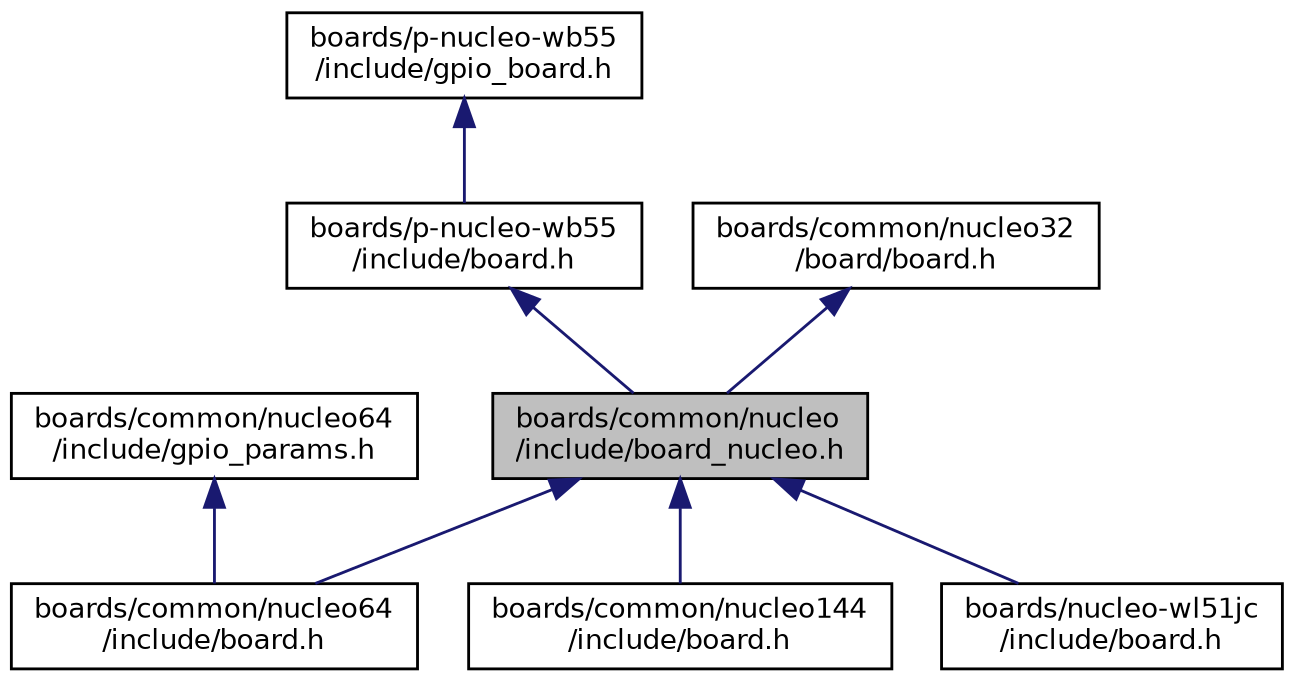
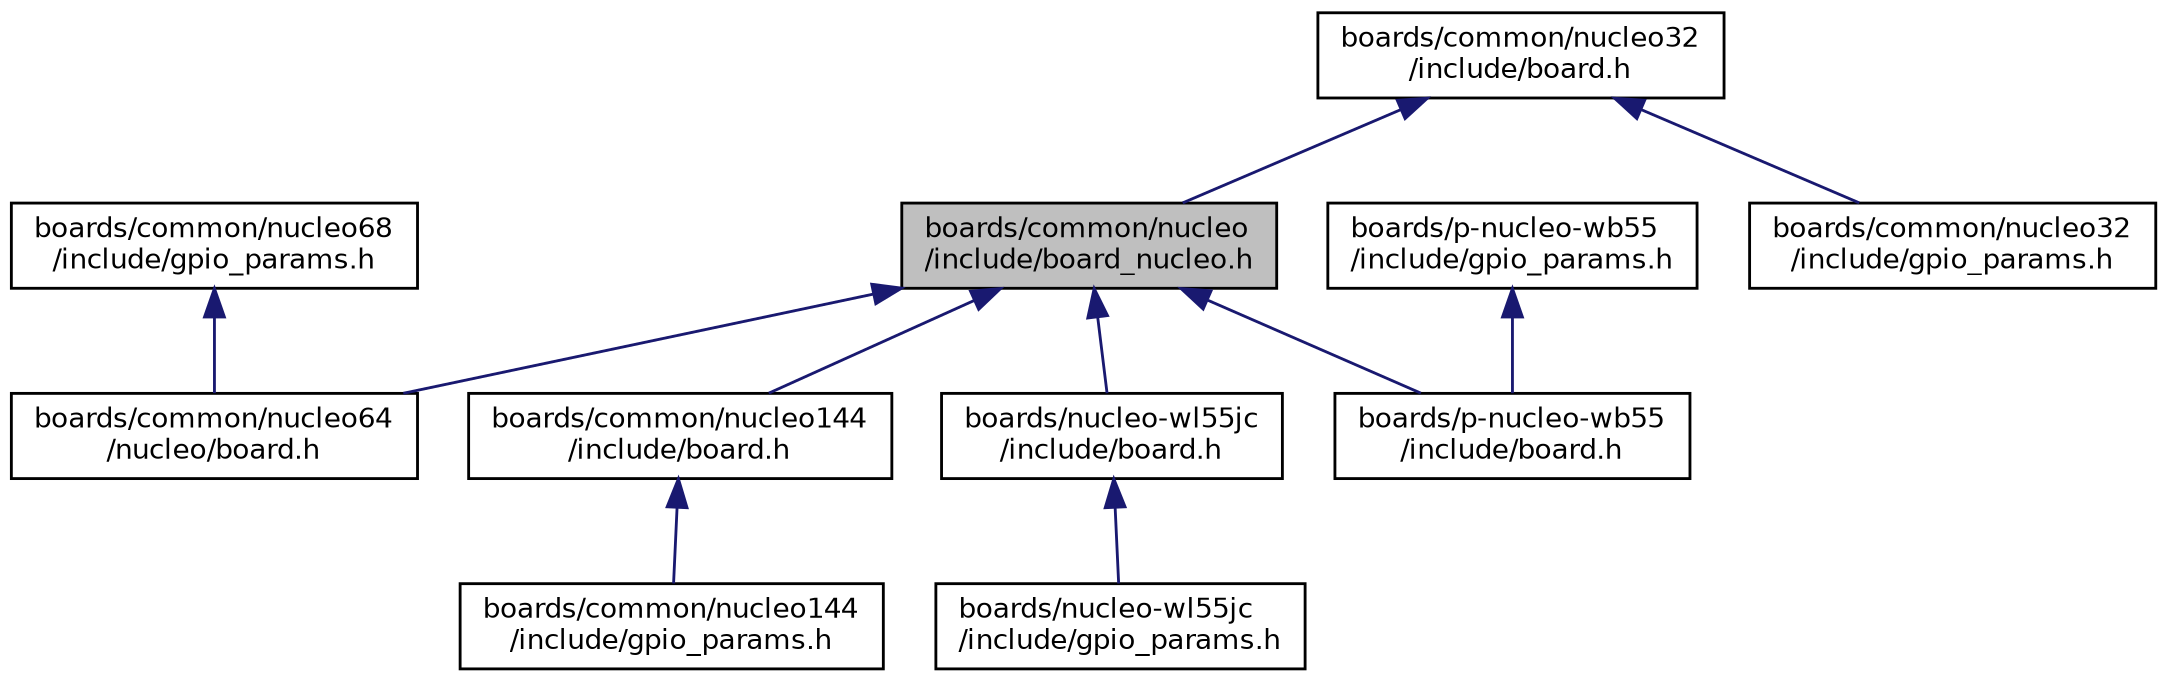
  digraph {
    node [color=black fillcolor=white fontname=Helvetica fontsize=10 shape=record style=filled]
    edge [color=midnightblue dir=back fontname=Helvetica fontsize=10 labelfontname=Helvetica labelfontsize=10 style=solid]
    n1 [fillcolor=grey75 fontcolor=black height=0.2 label="boards/common/nucleo\l/include/board_nucleo.h" width=0.4]
    n2 [height=0.2 label="boards/common/nucleo144\l/include/board.h" width=0.4]
-   n3 [height=0.2 label="boards/common/nucleo64\l/include/board.h" width=0.4]
-   n4 [height=0.2 label="boards/nucleo-wl51jc\l/include/board.h" width=0.4]
+   n3 [height=0.2 label="boards/common/nucleo64\l/nucleo/board.h" width=0.4]
+   n4 [height=0.2 label="boards/nucleo-wl55jc\l/include/board.h" width=0.4]
    n5 [height=0.2 label="boards/p-nucleo-wb55\l/include/board.h" width=0.4]
-   n7 [height=0.2 label="boards/common/nucleo32\l/board/board.h" width=0.4]
-   n10 [height=0.2 label="boards/common/nucleo64\l/include/gpio_params.h" width=0.4]
-   n11 [height=0.2 label="boards/p-nucleo-wb55\l/include/gpio_board.h" width=0.4]
+   n6 [height=0.2 label="boards/common/nucleo144\l/include/gpio_params.h" width=0.4]
+   n7 [height=0.2 label="boards/common/nucleo32\l/include/board.h" width=0.4]
+   n8 [height=0.2 label="boards/common/nucleo32\l/include/gpio_params.h" width=0.4]
+   n9 [height=0.2 label="boards/nucleo-wl55jc\l/include/gpio_params.h" width=0.4]
+   n10 [height=0.2 label="boards/common/nucleo68\l/include/gpio_params.h" width=0.4]
+   n11 [height=0.2 label="boards/p-nucleo-wb55\l/include/gpio_params.h" width=0.4]
    n1 -> n2
    n1 -> n3
    n1 -> n4
-   n5 -> n1
+   n1 -> n5
+   n2 -> n6
+   n4 -> n9
    n7 -> n1
+   n7 -> n8
    n10 -> n3
    n11 -> n5
  }
